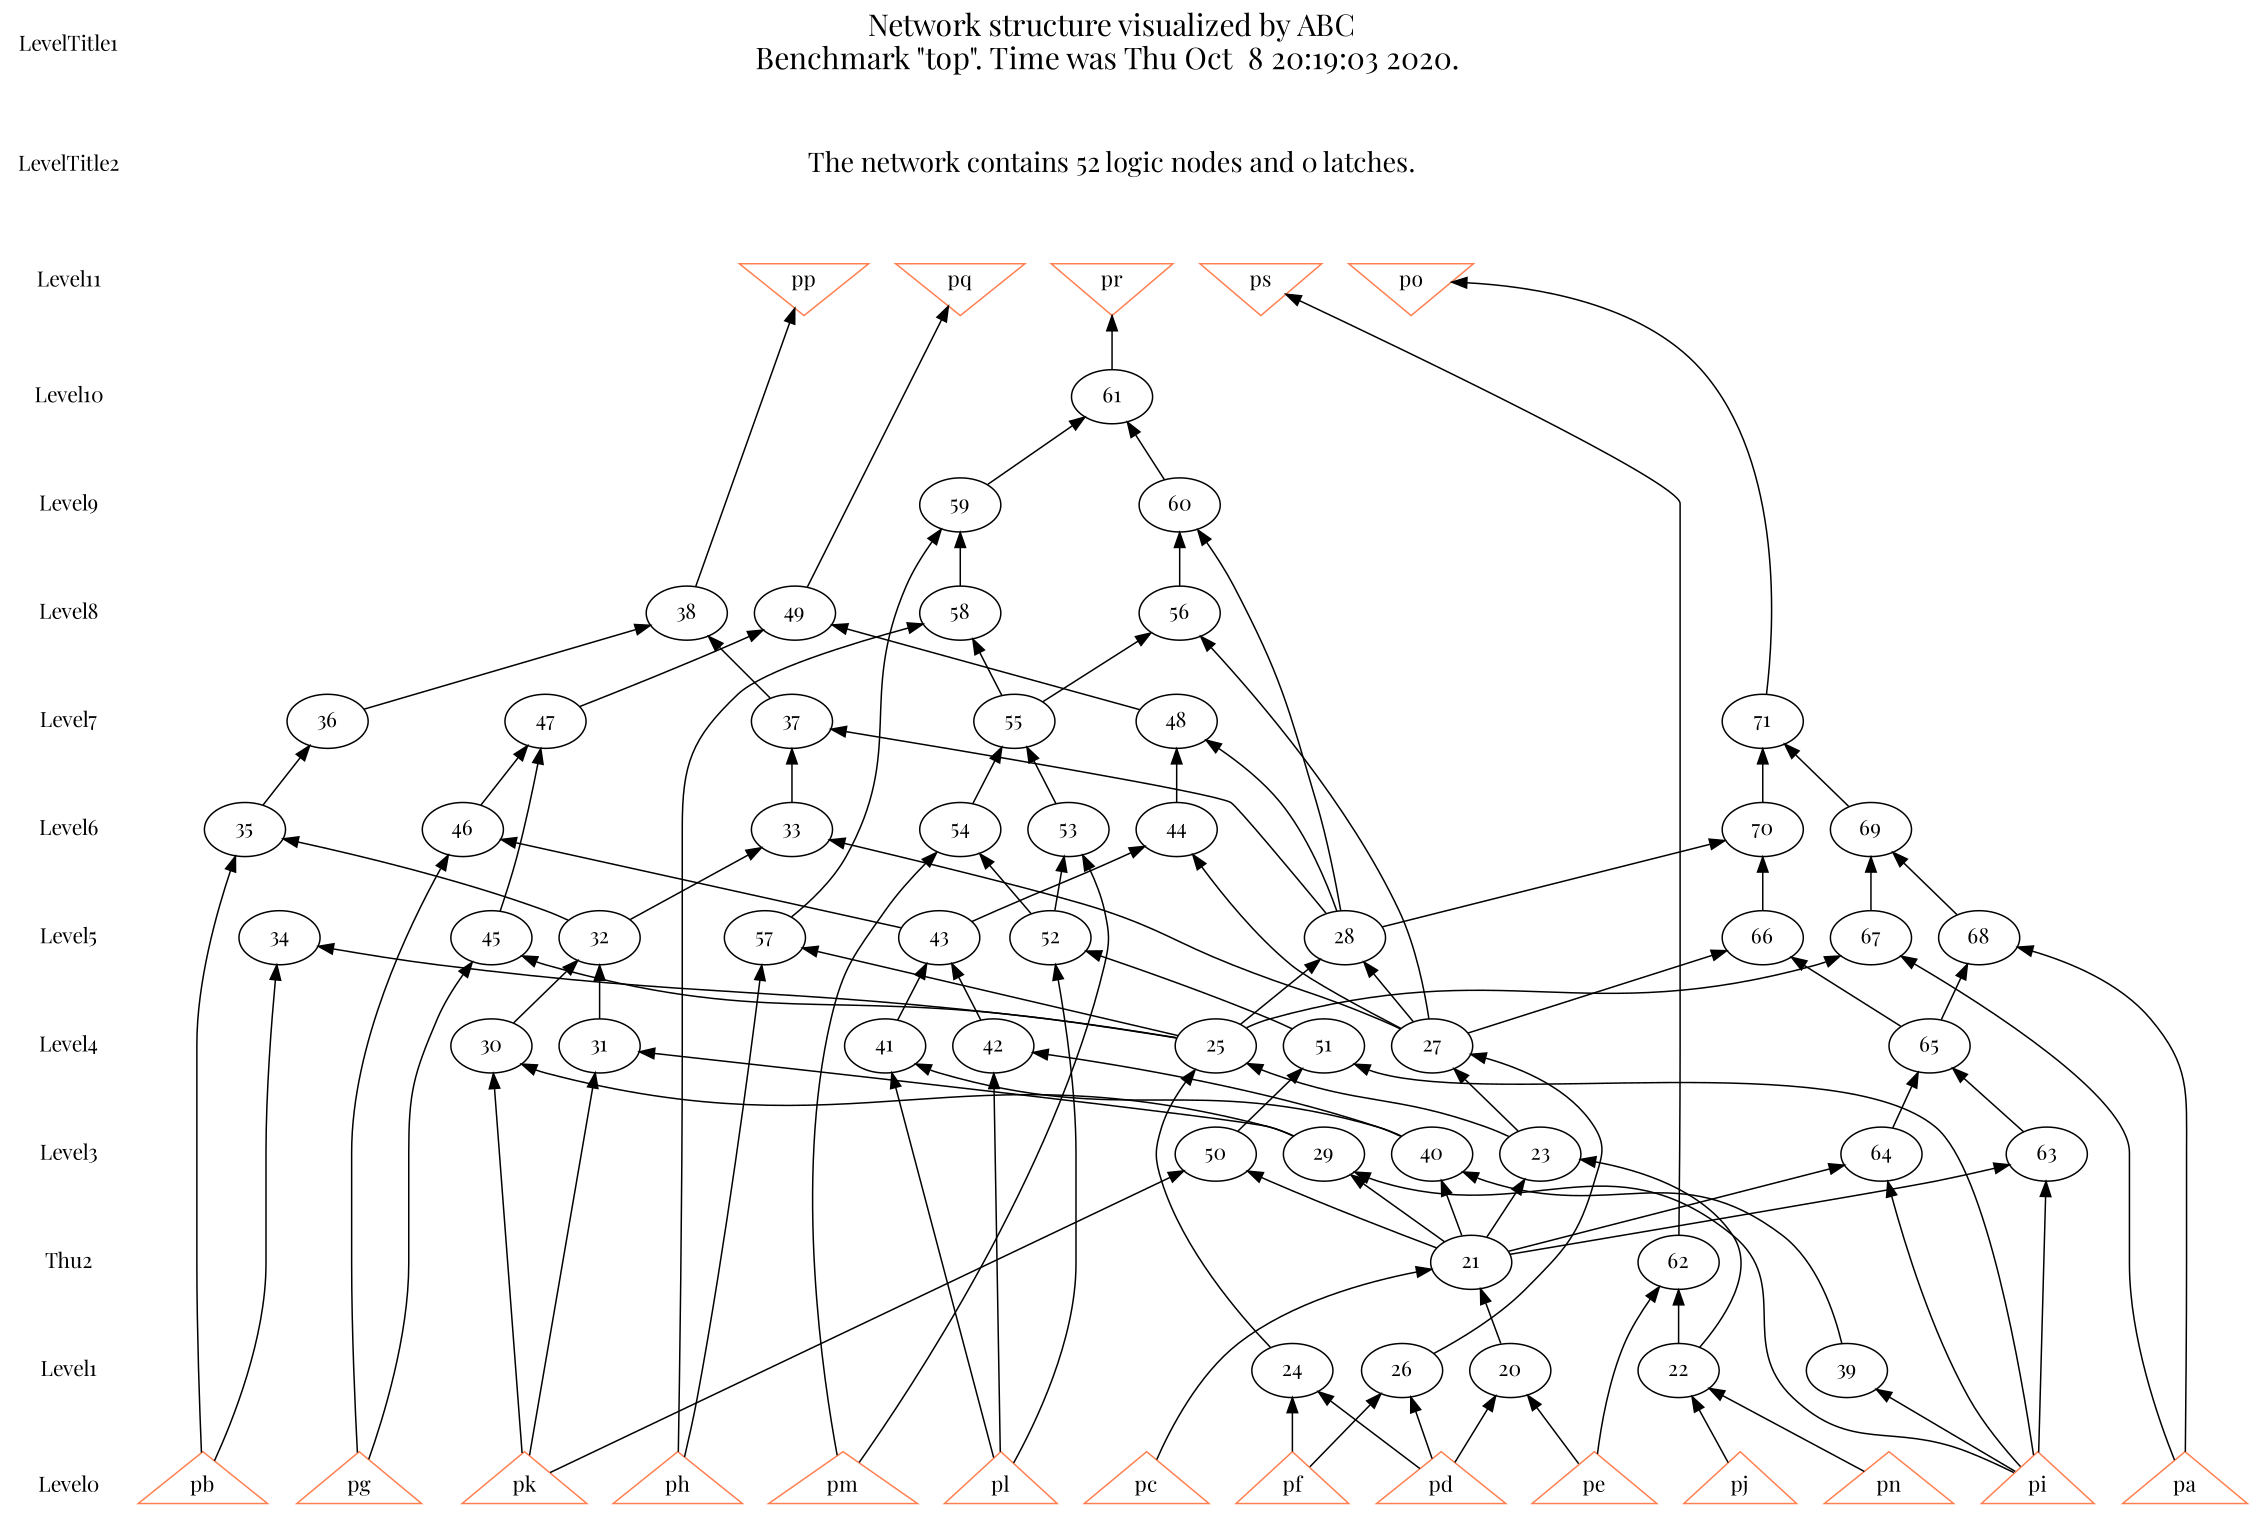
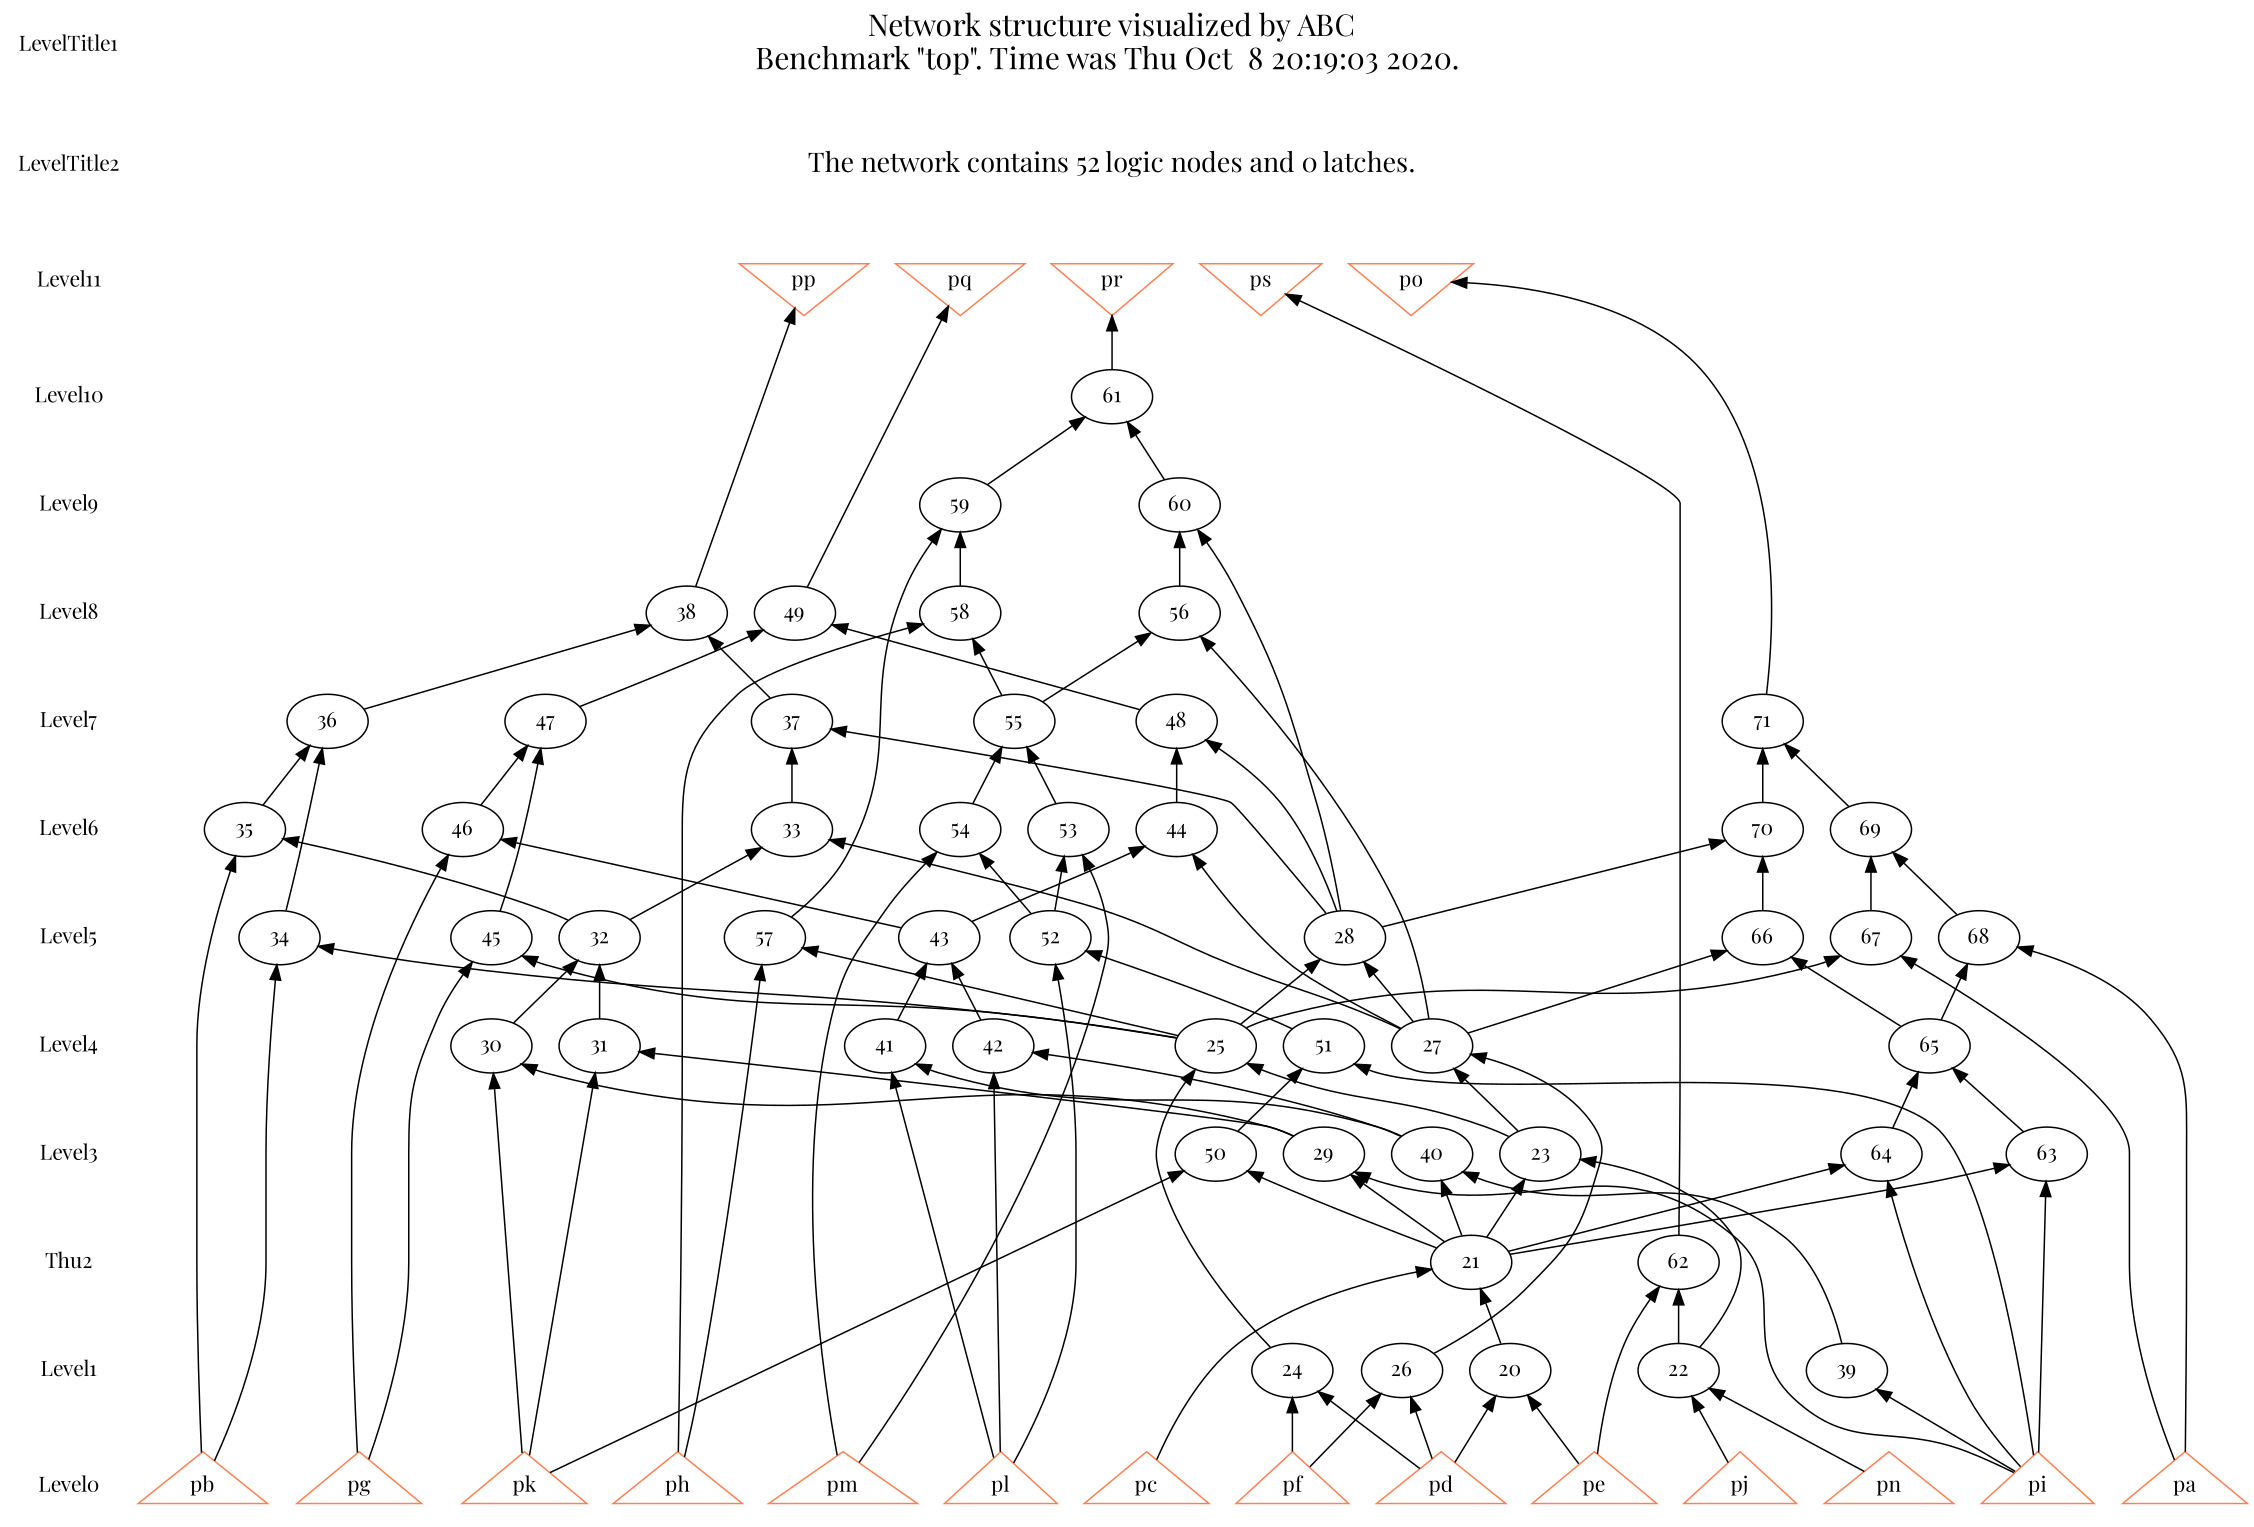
  digraph {
    fontname="Playfair Display"
    node [fontname="Playfair Display" shape=ellipse]
    edge [dir=back fontname="Playfair Display" style=solid]
    LevelTitle1 [shape=plaintext]
    LevelTitle2 [shape=plaintext]
    Level11 [shape=plaintext]
    Level10 [shape=plaintext]
    Level9 [shape=plaintext]
    Level8 [shape=plaintext]
    Level7 [shape=plaintext]
    Level6 [shape=plaintext]
    Level5 [shape=plaintext]
    Level4 [shape=plaintext]
    Level3 [shape=plaintext]
    n12 [label=Thu2 shape=plaintext]
    Level1 [shape=plaintext]
    Level0 [shape=plaintext]
    n15 [fontsize=20 label="Network structure visualized by ABC\nBenchmark \"top\". Time was Thu Oct  8 20:19:03 2020. " shape=plaintext]
    n16 [fontsize=18 label="The network contains 52 logic nodes and 0 latches.\n" shape=plaintext]
    n17 [color=coral fillcolor=coral label=pp shape=invtriangle]
    n18 [color=coral fillcolor=coral label=pq shape=invtriangle]
    n19 [color=coral fillcolor=coral label=pr shape=invtriangle]
    n20 [color=coral fillcolor=coral label=ps shape=invtriangle]
    n21 [color=coral fillcolor=coral label=po shape=invtriangle]
    n22 [label="61\n"]
    n23 [label="59\n"]
    n24 [label="60\n"]
    n25 [label="38\n"]
    n26 [label="49\n"]
    n27 [label="56\n"]
    n28 [label="58\n"]
    n29 [label="36\n"]
    n30 [label="37\n"]
    n31 [label="47\n"]
    n32 [label="48\n"]
    n33 [label="55\n"]
    n34 [label="71\n"]
    n35 [label="33\n"]
    n36 [label="35\n"]
    n37 [label="44\n"]
    n38 [label="46\n"]
    n39 [label="53\n"]
    n40 [label="54\n"]
    n41 [label="69\n"]
    n42 [label="70\n"]
    n43 [label="28\n"]
    n44 [label="32\n"]
    n45 [label="34\n"]
    n46 [label="43\n"]
    n47 [label="45\n"]
    n48 [label="52\n"]
    n49 [label="57\n"]
    n50 [label="66\n"]
    n51 [label="67\n"]
    n52 [label="68\n"]
    n53 [label="25\n"]
    n54 [label="27\n"]
    n55 [label="30\n"]
    n56 [label="31\n"]
    n57 [label="41\n"]
    n58 [label="42\n"]
    n59 [label="51\n"]
    n60 [label="65\n"]
    n61 [label="23\n"]
    n62 [label="29\n"]
    n63 [label="40\n"]
    n64 [label="50\n"]
    n65 [label="63\n"]
    n66 [label="64\n"]
    n67 [label="21\n"]
    n68 [label="62\n"]
    n69 [label="20\n"]
    n70 [label="22\n"]
    n71 [label="24\n"]
    n72 [label="26\n"]
    n73 [label="39\n"]
    n74 [color=coral fillcolor=coral label=pa shape=triangle]
    n75 [color=coral fillcolor=coral label=pb shape=triangle]
    n76 [color=coral fillcolor=coral label=pc shape=triangle]
    n77 [color=coral fillcolor=coral label=pd shape=triangle]
    n78 [color=coral fillcolor=coral label=pe shape=triangle]
    n79 [color=coral fillcolor=coral label=pf shape=triangle]
    n80 [color=coral fillcolor=coral label=pg shape=triangle]
    n81 [color=coral fillcolor=coral label=ph shape=triangle]
    n82 [color=coral fillcolor=coral label=pi shape=triangle]
    n83 [color=coral fillcolor=coral label=pj shape=triangle]
    n84 [color=coral fillcolor=coral label=pk shape=triangle]
    n85 [color=coral fillcolor=coral label=pl shape=triangle]
    n86 [color=coral fillcolor=coral label=pm shape=triangle]
    n87 [color=coral fillcolor=coral label=pn shape=triangle]
    subgraph sub_1 {
      LevelTitle1
      LevelTitle2
      Level11
      Level10
      Level9
      Level8
      Level7
      Level6
      Level5
      Level4
      Level3
      n12
      Level1
      Level0
    }
    subgraph sub_2 {
      rank=same
      LevelTitle1
      n15
    }
    subgraph sub_3 {
      rank=same
      LevelTitle2
      n16
    }
    subgraph sub_4 {
      rank=same
      Level11
      n17
      n18
      n19
      n20
      n21
    }
    subgraph sub_5 {
      rank=same
      Level10
      n22
    }
    subgraph sub_6 {
      rank=same
      Level9
      n23
      n24
    }
    subgraph sub_7 {
      rank=same
      Level8
      n25
      n26
      n27
      n28
    }
    subgraph sub_8 {
      rank=same
      Level7
      n29
      n30
      n31
      n32
      n33
      n34
    }
    subgraph sub_9 {
      rank=same
      Level6
      n35
      n36
      n37
      n38
      n39
      n40
      n41
      n42
    }
    subgraph sub_10 {
      rank=same
      Level5
      n43
      n44
      n45
      n46
      n47
      n48
      n49
      n50
      n51
      n52
    }
    subgraph sub_11 {
      rank=same
      Level4
      n53
      n54
      n55
      n56
      n57
      n58
      n59
      n60
    }
    subgraph sub_12 {
      rank=same
      Level3
      n61
      n62
      n63
      n64
      n65
      n66
    }
    subgraph sub_13 {
      rank=same
      n12
      n67
      n68
    }
    subgraph sub_14 {
      rank=same
      Level1
      n69
      n70
      n71
      n72
      n73
    }
    subgraph sub_15 {
      rank=same
      Level0
      n74
      n75
      n76
      n77
      n78
      n79
      n80
      n81
      n82
      n83
      n84
      n85
      n86
      n87
    }
    LevelTitle1 -> LevelTitle2 [style=invis]
    LevelTitle2 -> Level11 [style=invis]
    Level11 -> Level10 [style=invis]
    Level10 -> Level9 [style=invis]
    Level9 -> Level8 [style=invis]
    Level8 -> Level7 [style=invis]
    Level7 -> Level6 [style=invis]
    Level6 -> Level5 [style=invis]
    Level5 -> Level4 [style=invis]
    Level4 -> Level3 [style=invis]
    Level3 -> n12 [style=invis]
    n12 -> Level1 [style=invis]
    Level1 -> Level0 [style=invis]
    n15 -> n16 [style=invis]
    n16 -> n17 [style=invis]
    n16 -> n18 [style=invis]
    n16 -> n19 [style=invis]
    n16 -> n20 [style=invis]
    n16 -> n21 [style=invis]
    n17 -> n18 [style=invis]
    n17 -> n25
    n18 -> n19 [style=invis]
    n18 -> n26
    n19 -> n20 [style=invis]
    n19 -> n22
    n20 -> n21 [style=invis]
    n20 -> n68
    n21 -> n34
    n22 -> n23
    n22 -> n24
    n23 -> n28
    n23 -> n49
    n24 -> n27
    n24 -> n43
    n25 -> n29
    n25 -> n30
    n26 -> n31
    n26 -> n32
    n27 -> n33
    n27 -> n54
    n28 -> n33
    n28 -> n81
    n29 -> n36
+   n29 -> n45
    n30 -> n35
    n30 -> n43
    n31 -> n38
    n31 -> n47
    n32 -> n37
    n32 -> n43
    n33 -> n39
    n33 -> n40
    n34 -> n41
    n34 -> n42
    n35 -> n44
    n35 -> n54
    n36 -> n44
    n36 -> n75
    n37 -> n46
    n37 -> n54
    n38 -> n46
    n38 -> n80
    n39 -> n48
    n39 -> n86
    n40 -> n48
    n40 -> n86
    n41 -> n51
    n41 -> n52
    n42 -> n43
    n42 -> n50
    n43 -> n53
    n43 -> n54
    n44 -> n55
    n44 -> n56
    n45 -> n53
    n45 -> n75
    n46 -> n57
    n46 -> n58
    n47 -> n53
    n47 -> n80
    n48 -> n59
    n48 -> n85
    n49 -> n53
    n49 -> n81
    n50 -> n54
    n50 -> n60
    n51 -> n53
    n51 -> n74
    n52 -> n60
    n52 -> n74
    n53 -> n61
    n53 -> n71
    n54 -> n61
    n54 -> n72
    n55 -> n62
    n55 -> n84
    n56 -> n62
    n56 -> n84
    n57 -> n63
    n57 -> n85
    n58 -> n63
    n58 -> n85
    n59 -> n64
    n59 -> n82
    n60 -> n65
    n60 -> n66
    n61 -> n67
    n61 -> n70
    n62 -> n67
    n62 -> n82
    n63 -> n67
    n63 -> n73
    n64 -> n67
    n64 -> n84
    n65 -> n67
    n65 -> n82
    n66 -> n67
    n66 -> n82
    n67 -> n69
    n67 -> n76
    n68 -> n70
    n68 -> n78
    n69 -> n77
    n69 -> n78
    n70 -> n83
    n70 -> n87
    n71 -> n77
    n71 -> n79
    n72 -> n77
    n72 -> n79
    n73 -> n82
  }
